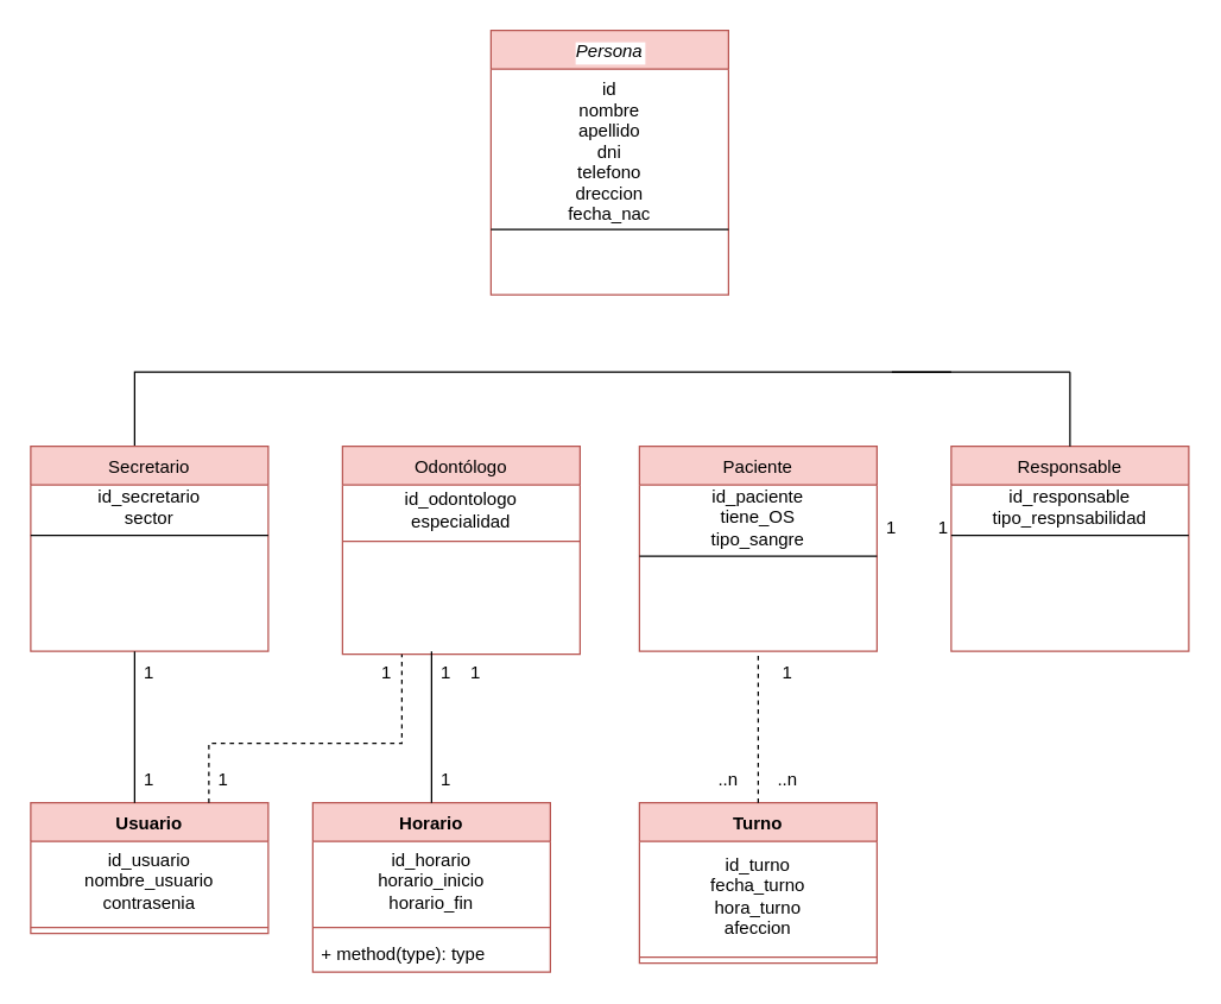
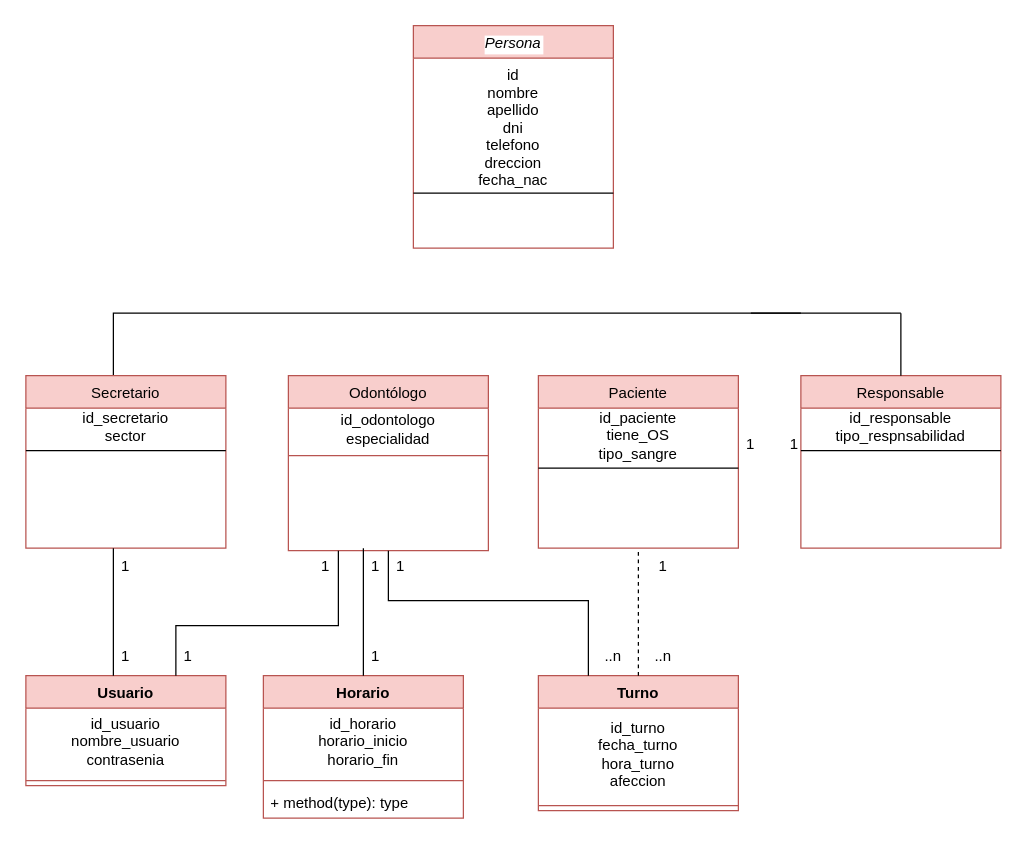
  <mxCell id="0" />
  <mxCell id="1" parent="0" />
  <mxCell id="2" value="Persona" style="swimlane;fontStyle=2;align=center;verticalAlign=top;childLayout=stackLayout;horizontal=1;startSize=26;horizontalStack=0;resizeParent=1;resizeLast=0;collapsible=1;marginBottom=0;rounded=0;shadow=0;strokeWidth=1;labelBackgroundColor=default;fillColor=#f8cecc;strokeColor=#b85450;" parent="1" vertex="1"><mxGeometry x="330" width="160" height="178" as="geometry" y="20"><mxRectangle x="230" y="140" width="160" height="26" as="alternateBounds" /></mxGeometry></mxCell>
  <mxCell id="3" value="id&#10;nombre&#10;apellido&#10;dni&#10;telefono&#10;dreccion&#10;fecha_nac&#10;" style="text;align=center;verticalAlign=top;spacingLeft=4;spacingRight=4;overflow=hidden;rotatable=0;points=[[0,0.5],[1,0.5]];portConstraint=eastwest;" parent="2" vertex="1"><mxGeometry y="26" width="160" height="104" as="geometry" /></mxCell>
  <mxCell id="4" value="" style="line;html=1;strokeWidth=1;align=left;verticalAlign=middle;spacingTop=-1;spacingLeft=3;spacingRight=3;rotatable=0;labelPosition=right;points=[];portConstraint=eastwest;" parent="2" vertex="1"><mxGeometry y="130" width="160" height="8" as="geometry" /></mxCell>
  <mxCell id="5" value="Paciente" style="swimlane;fontStyle=0;align=center;verticalAlign=top;childLayout=stackLayout;horizontal=1;startSize=26;horizontalStack=0;resizeParent=1;resizeLast=0;collapsible=1;marginBottom=0;rounded=0;shadow=0;strokeWidth=1;fillColor=#f8cecc;strokeColor=#b85450;" parent="1" vertex="1"><mxGeometry x="430" y="300" width="160" height="138" as="geometry"><mxRectangle x="130" y="380" width="160" height="26" as="alternateBounds" /></mxGeometry></mxCell>
  <mxCell id="6" value="id_paciente&lt;div&gt;tiene_OS&lt;/div&gt;&lt;div&gt;tipo_sangre&lt;/div&gt;" style="text;html=1;align=center;verticalAlign=middle;whiteSpace=wrap;rounded=0;" vertex="1" parent="5"><mxGeometry y="26" width="160" height="44" as="geometry" /></mxCell>
  <mxCell id="7" value="" style="line;html=1;strokeWidth=1;align=left;verticalAlign=middle;spacingTop=-1;spacingLeft=3;spacingRight=3;rotatable=0;labelPosition=right;points=[];portConstraint=eastwest;" parent="5" vertex="1"><mxGeometry y="70" width="160" height="8" as="geometry" /></mxCell>
  <mxCell id="8" value="Odontólogo" style="swimlane;fontStyle=0;align=center;verticalAlign=top;childLayout=stackLayout;horizontal=1;startSize=26;horizontalStack=0;resizeParent=1;resizeLast=0;collapsible=1;marginBottom=0;rounded=0;shadow=0;strokeWidth=1;fillColor=#f8cecc;strokeColor=#b85450;" parent="1" vertex="1"><mxGeometry x="230" y="300" width="160" height="140" as="geometry"><mxRectangle x="340" y="380" width="170" height="26" as="alternateBounds" /></mxGeometry></mxCell>
  <mxCell id="9" value="&lt;div&gt;id_odontologo&lt;/div&gt;especialidad" style="text;html=1;align=center;verticalAlign=middle;whiteSpace=wrap;rounded=0;" vertex="1" parent="8"><mxGeometry y="26" width="160" height="34" as="geometry" /></mxCell>
  <mxCell id="10" value="" style="line;strokeWidth=1;fillColor=none;align=left;verticalAlign=middle;spacingTop=-1;spacingLeft=3;spacingRight=3;rotatable=0;labelPosition=right;points=[];portConstraint=eastwest;strokeColor=inherit;" vertex="1" parent="8"><mxGeometry y="60" width="160" height="8" as="geometry" /></mxCell>
  <mxCell id="11" style="edgeStyle=orthogonalEdgeStyle;rounded=0;orthogonalLoop=1;jettySize=auto;html=1;exitX=0.5;exitY=0;exitDx=0;exitDy=0;endArrow=none;endFill=0;" edge="1" parent="1" source="12"><mxGeometry relative="1" as="geometry"><mxPoint x="640" y="250" as="targetPoint" /><Array as="points"><mxPoint x="90" y="300" /><mxPoint x="90" y="250" /><mxPoint x="600" y="250" /></Array></mxGeometry></mxCell>
  <mxCell id="12" value="Secretario" style="swimlane;fontStyle=0;align=center;verticalAlign=top;childLayout=stackLayout;horizontal=1;startSize=26;horizontalStack=0;resizeParent=1;resizeLast=0;collapsible=1;marginBottom=0;rounded=0;shadow=0;strokeWidth=1;fillColor=#f8cecc;strokeColor=#b85450;" vertex="1" parent="1"><mxGeometry x="20" y="300" width="160" height="138" as="geometry"><mxRectangle x="130" y="380" width="160" height="26" as="alternateBounds" /></mxGeometry></mxCell>
  <mxCell id="13" value="id_secretario&lt;div&gt;sector&lt;/div&gt;" style="text;html=1;align=center;verticalAlign=middle;whiteSpace=wrap;rounded=0;" vertex="1" parent="12"><mxGeometry y="26" width="160" height="30" as="geometry" /></mxCell>
  <mxCell id="14" value="" style="line;html=1;strokeWidth=1;align=left;verticalAlign=middle;spacingTop=-1;spacingLeft=3;spacingRight=3;rotatable=0;labelPosition=right;points=[];portConstraint=eastwest;" vertex="1" parent="12"><mxGeometry y="56" width="160" height="8" as="geometry" /></mxCell>
  <mxCell id="15" value="Responsable" style="swimlane;fontStyle=0;align=center;verticalAlign=top;childLayout=stackLayout;horizontal=1;startSize=26;horizontalStack=0;resizeParent=1;resizeLast=0;collapsible=1;marginBottom=0;rounded=0;shadow=0;strokeWidth=1;fillColor=#f8cecc;strokeColor=#b85450;" vertex="1" parent="1"><mxGeometry x="640" y="300" width="160" height="138" as="geometry"><mxRectangle x="130" y="380" width="160" height="26" as="alternateBounds" /></mxGeometry></mxCell>
  <mxCell id="16" value="id_responsable&lt;div&gt;tipo_respnsabilidad&lt;/div&gt;" style="text;html=1;align=center;verticalAlign=middle;whiteSpace=wrap;rounded=0;" vertex="1" parent="15"><mxGeometry y="26" width="160" height="30" as="geometry" /></mxCell>
  <mxCell id="17" value="" style="line;html=1;strokeWidth=1;align=left;verticalAlign=middle;spacingTop=-1;spacingLeft=3;spacingRight=3;rotatable=0;labelPosition=right;points=[];portConstraint=eastwest;" vertex="1" parent="15"><mxGeometry y="56" width="160" height="8" as="geometry" /></mxCell>
  <mxCell id="18" value="Turno" style="swimlane;fontStyle=1;align=center;verticalAlign=top;childLayout=stackLayout;horizontal=1;startSize=26;horizontalStack=0;resizeParent=1;resizeParentMax=0;resizeLast=0;collapsible=1;marginBottom=0;whiteSpace=wrap;html=1;fillColor=#f8cecc;strokeColor=#b85450;" vertex="1" parent="1"><mxGeometry x="430" y="540" width="160" height="108" as="geometry" /></mxCell>
  <mxCell id="19" value="id_turno&lt;div&gt;fecha_turno&lt;/div&gt;&lt;div&gt;hora_turno&lt;/div&gt;&lt;div&gt;afeccion&lt;/div&gt;" style="text;html=1;align=center;verticalAlign=middle;whiteSpace=wrap;rounded=0;" vertex="1" parent="18"><mxGeometry y="26" width="160" height="74" as="geometry" /></mxCell>
  <mxCell id="20" value="" style="line;strokeWidth=1;fillColor=none;align=left;verticalAlign=middle;spacingTop=-1;spacingLeft=3;spacingRight=3;rotatable=0;labelPosition=right;points=[];portConstraint=eastwest;strokeColor=inherit;" vertex="1" parent="18"><mxGeometry y="100" width="160" height="8" as="geometry" /></mxCell>
  <mxCell id="21" value="Usuario" style="swimlane;fontStyle=1;align=center;verticalAlign=top;childLayout=stackLayout;horizontal=1;startSize=26;horizontalStack=0;resizeParent=1;resizeParentMax=0;resizeLast=0;collapsible=1;marginBottom=0;whiteSpace=wrap;html=1;fillColor=#f8cecc;strokeColor=#b85450;" vertex="1" parent="1"><mxGeometry x="20" y="540" width="160" height="88" as="geometry" /></mxCell>
  <mxCell id="22" value="id_usuario&lt;div&gt;nombre_usuario&lt;/div&gt;&lt;div&gt;contrasenia&lt;/div&gt;" style="text;html=1;align=center;verticalAlign=middle;whiteSpace=wrap;rounded=0;" vertex="1" parent="21"><mxGeometry y="26" width="160" height="54" as="geometry" /></mxCell>
  <mxCell id="23" value="" style="line;strokeWidth=1;fillColor=none;align=left;verticalAlign=middle;spacingTop=-1;spacingLeft=3;spacingRight=3;rotatable=0;labelPosition=right;points=[];portConstraint=eastwest;strokeColor=inherit;" vertex="1" parent="21"><mxGeometry y="80" width="160" height="8" as="geometry" /></mxCell>
  <mxCell id="24" value="Horario" style="swimlane;fontStyle=1;align=center;verticalAlign=top;childLayout=stackLayout;horizontal=1;startSize=26;horizontalStack=0;resizeParent=1;resizeParentMax=0;resizeLast=0;collapsible=1;marginBottom=0;whiteSpace=wrap;html=1;fillColor=#f8cecc;strokeColor=#b85450;" vertex="1" parent="1"><mxGeometry x="210" y="540" width="160" height="114" as="geometry" /></mxCell>
  <mxCell id="25" value="id_horario&lt;div&gt;horario_inicio&lt;/div&gt;&lt;div&gt;horario_fin&lt;/div&gt;" style="text;html=1;align=center;verticalAlign=middle;whiteSpace=wrap;rounded=0;" vertex="1" parent="24"><mxGeometry y="26" width="160" height="54" as="geometry" /></mxCell>
  <mxCell id="26" value="" style="line;strokeWidth=1;fillColor=none;align=left;verticalAlign=middle;spacingTop=-1;spacingLeft=3;spacingRight=3;rotatable=0;labelPosition=right;points=[];portConstraint=eastwest;strokeColor=inherit;" vertex="1" parent="24"><mxGeometry y="80" width="160" height="8" as="geometry" /></mxCell>
  <mxCell id="27" value="+ method(type): type" style="text;strokeColor=none;fillColor=none;align=left;verticalAlign=top;spacingLeft=4;spacingRight=4;overflow=hidden;rotatable=0;points=[[0,0.5],[1,0.5]];portConstraint=eastwest;whiteSpace=wrap;html=1;" vertex="1" parent="24"><mxGeometry y="88" width="160" height="26" as="geometry" /></mxCell>
  <mxCell id="28" value="" style="endArrow=none;html=1;rounded=0;exitX=0.5;exitY=0;exitDx=0;exitDy=0;" edge="1" parent="1" source="15"><mxGeometry width="50" height="50" relative="1" as="geometry"><mxPoint x="570" y="210" as="sourcePoint" /><mxPoint x="720" y="250" as="targetPoint" /></mxGeometry></mxCell>
  <mxCell id="29" value="" style="endArrow=none;html=1;rounded=0;entryX=0.5;entryY=1;entryDx=0;entryDy=0;dashed=1;" edge="1" parent="1" source="18" target="5"><mxGeometry width="50" height="50" relative="1" as="geometry"><mxPoint x="570" y="510" as="sourcePoint" /><mxPoint x="540" y="430" as="targetPoint" /></mxGeometry></mxCell>
+ <mxCell id="30" value="" style="endArrow=none;html=1;rounded=0;entryX=0.5;entryY=1;entryDx=0;entryDy=0;exitX=0.25;exitY=0;exitDx=0;exitDy=0;" edge="1" parent="1" source="18" target="8"><mxGeometry width="50" height="50" relative="1" as="geometry"><mxPoint x="510" y="480" as="sourcePoint" /><mxPoint x="620" y="460" as="targetPoint" /><Array as="points"><mxPoint x="470" y="480" /><mxPoint x="310" y="480" /></Array></mxGeometry></mxCell>
  <mxCell id="31" value="1" style="text;html=1;align=center;verticalAlign=middle;whiteSpace=wrap;rounded=0;" vertex="1" parent="1"><mxGeometry x="290" y="438" width="60" height="30" as="geometry" /></mxCell>
  <mxCell id="32" value="..n" style="text;html=1;align=center;verticalAlign=middle;whiteSpace=wrap;rounded=0;" vertex="1" parent="1"><mxGeometry x="460" y="510" width="60" height="30" as="geometry" /></mxCell>
  <mxCell id="33" value="1" style="text;html=1;align=center;verticalAlign=middle;whiteSpace=wrap;rounded=0;" vertex="1" parent="1"><mxGeometry x="500" y="438" width="60" height="30" as="geometry" /></mxCell>
  <mxCell id="34" value="1&lt;span style=&quot;color: rgba(0, 0, 0, 0); font-family: monospace; font-size: 0px; text-align: start; text-wrap: nowrap;&quot;&gt;%3CmxGraphModel%3E%3Croot%3E%3CmxCell%20id%3D%220%22%2F%3E%3CmxCell%20id%3D%221%22%20parent%3D%220%22%2F%3E%3CmxCell%20id%3D%222%22%20value%3D%221%22%20style%3D%22text%3Bhtml%3D1%3Balign%3Dcenter%3BverticalAlign%3Dmiddle%3BwhiteSpace%3Dwrap%3Brounded%3D0%3B%22%20vertex%3D%221%22%20parent%3D%221%22%3E%3CmxGeometry%20x%3D%22-200%22%20y%3D%22420%22%20width%3D%2260%22%20height%3D%2230%22%20as%3D%22geometry%22%2F%3E%3C%2FmxCell%3E%3C%2Froot%3E%3C%2FmxGraphModel%3E&lt;/span&gt;" style="text;html=1;align=center;verticalAlign=middle;whiteSpace=wrap;rounded=0;" vertex="1" parent="1"><mxGeometry x="570" y="340" width="60" height="30" as="geometry" /></mxCell>
  <mxCell id="35" value="1&lt;span style=&quot;color: rgba(0, 0, 0, 0); font-family: monospace; font-size: 0px; text-align: start; text-wrap: nowrap;&quot;&gt;%3CmxGraphModel%3E%3Croot%3E%3CmxCell%20id%3D%220%22%2F%3E%3CmxCell%20id%3D%221%22%20parent%3D%220%22%2F%3E%3CmxCell%20id%3D%222%22%20value%3D%221%22%20style%3D%22text%3Bhtml%3D1%3Balign%3Dcenter%3BverticalAlign%3Dmiddle%3BwhiteSpace%3Dwrap%3Brounded%3D0%3B%22%20vertex%3D%221%22%20parent%3D%221%22%3E%3CmxGeometry%20x%3D%22-200%22%20y%3D%22420%22%20width%3D%2260%22%20height%3D%2230%22%20as%3D%22geometry%22%2F%3E%3C%2FmxCell%3E%3C%2Froot%3E%3C%2FmxGraphModel%3E&lt;/span&gt;" style="text;html=1;align=center;verticalAlign=middle;whiteSpace=wrap;rounded=0;" vertex="1" parent="1"><mxGeometry x="620" y="340" width="30" height="30" as="geometry" /></mxCell>
  <mxCell id="36" value="" style="endArrow=none;html=1;rounded=0;" edge="1" parent="1"><mxGeometry width="50" height="50" relative="1" as="geometry"><mxPoint x="600" y="250" as="sourcePoint" /><mxPoint x="720" y="250" as="targetPoint" /></mxGeometry></mxCell>
  <mxCell id="37" value="" style="endArrow=none;html=1;rounded=0;entryX=0.5;entryY=1;entryDx=0;entryDy=0;exitX=0.5;exitY=0;exitDx=0;exitDy=0;" edge="1" parent="1"><mxGeometry width="50" height="50" relative="1" as="geometry"><mxPoint x="90" y="540" as="sourcePoint" /><mxPoint x="90" y="438" as="targetPoint" /></mxGeometry></mxCell>
- <mxCell id="38" value="" style="endArrow=none;html=1;rounded=0;entryX=0.25;entryY=1;entryDx=0;entryDy=0;exitX=0.75;exitY=0;exitDx=0;exitDy=0;dashed=1;" edge="1" parent="1" source="21" target="8"><mxGeometry width="50" height="50" relative="1" as="geometry"><mxPoint x="70" y="540" as="sourcePoint" /><mxPoint x="120" y="490" as="targetPoint" /><Array as="points"><mxPoint x="140" y="500" /><mxPoint x="270" y="500" /></Array></mxGeometry></mxCell>
+ <mxCell id="38" value="" style="endArrow=none;html=1;rounded=0;entryX=0.25;entryY=1;entryDx=0;entryDy=0;exitX=0.75;exitY=0;exitDx=0;exitDy=0;" edge="1" parent="1" source="21" target="8"><mxGeometry width="50" height="50" relative="1" as="geometry"><mxPoint x="70" y="540" as="sourcePoint" /><mxPoint x="120" y="490" as="targetPoint" /><Array as="points"><mxPoint x="140" y="500" /><mxPoint x="270" y="500" /></Array></mxGeometry></mxCell>
  <mxCell id="39" value="1" style="text;html=1;align=center;verticalAlign=middle;whiteSpace=wrap;rounded=0;" vertex="1" parent="1"><mxGeometry x="140" y="510" width="20" height="30" as="geometry" /></mxCell>
  <mxCell id="40" value="1" style="text;html=1;align=center;verticalAlign=middle;whiteSpace=wrap;rounded=0;" vertex="1" parent="1"><mxGeometry x="90" y="510" width="20" height="30" as="geometry" /></mxCell>
  <mxCell id="41" value="1" style="text;html=1;align=center;verticalAlign=middle;whiteSpace=wrap;rounded=0;" vertex="1" parent="1"><mxGeometry x="250" y="438" width="20" height="30" as="geometry" /></mxCell>
  <mxCell id="42" value="1" style="text;html=1;align=center;verticalAlign=middle;whiteSpace=wrap;rounded=0;" vertex="1" parent="1"><mxGeometry x="90" y="438" width="20" height="30" as="geometry" /></mxCell>
  <mxCell id="43" value="" style="endArrow=none;html=1;rounded=0;entryX=0;entryY=0;entryDx=0;entryDy=0;" edge="1" parent="1" source="24" target="31"><mxGeometry width="50" height="50" relative="1" as="geometry"><mxPoint x="150" y="480" as="sourcePoint" /><mxPoint x="200" y="430" as="targetPoint" /></mxGeometry></mxCell>
  <mxCell id="44" value="1" style="text;html=1;align=center;verticalAlign=middle;whiteSpace=wrap;rounded=0;" vertex="1" parent="1"><mxGeometry x="290" y="510" width="20" height="30" as="geometry" /></mxCell>
  <mxCell id="45" value="1" style="text;html=1;align=center;verticalAlign=middle;whiteSpace=wrap;rounded=0;" vertex="1" parent="1"><mxGeometry x="290" y="438" width="20" height="30" as="geometry" /></mxCell>
  <mxCell id="46" value="..n" style="text;html=1;align=center;verticalAlign=middle;whiteSpace=wrap;rounded=0;" vertex="1" parent="1"><mxGeometry x="500" y="510" width="60" height="30" as="geometry" /></mxCell>
